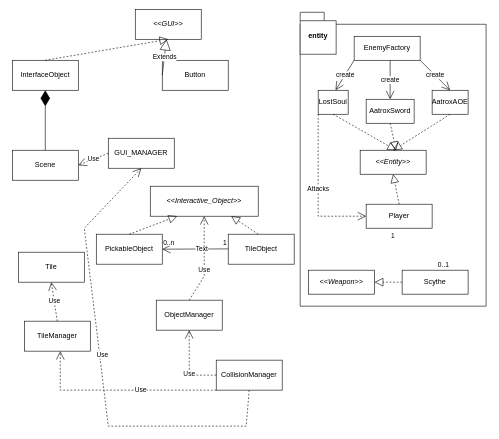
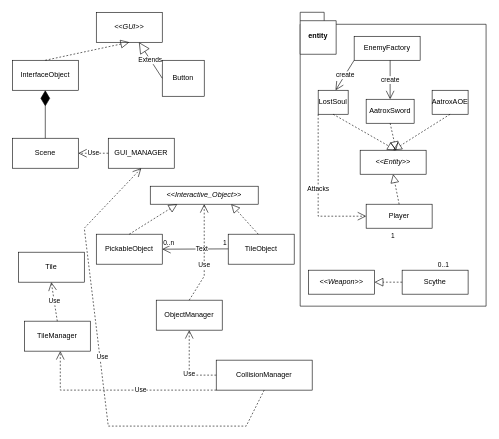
  <mxCell id="0" />
  <mxCell id="1" parent="0" />
  <mxCell id="2" value="EnemyFactory" style="html=1;whiteSpace=wrap;" vertex="1" parent="1"><mxGeometry x="590" y="60" width="110" height="40" as="geometry" /></mxCell>
  <mxCell id="3" value="&lt;i&gt;&amp;lt;&amp;lt;Entity&amp;gt;&amp;gt;&lt;/i&gt;" style="html=1;whiteSpace=wrap;" vertex="1" parent="1"><mxGeometry x="600" y="250" width="110" height="40" as="geometry" /></mxCell>
  <mxCell id="4" value="AatroxAOE" style="html=1;whiteSpace=wrap;" vertex="1" parent="1"><mxGeometry x="720" y="150" width="60" height="40" as="geometry" /></mxCell>
  <mxCell id="5" value="Player" style="html=1;whiteSpace=wrap;" vertex="1" parent="1"><mxGeometry x="610" y="340" width="110" height="40" as="geometry" /></mxCell>
  <mxCell id="6" value="Scythe" style="html=1;whiteSpace=wrap;" vertex="1" parent="1"><mxGeometry x="670" y="450" width="110" height="40" as="geometry" /></mxCell>
  <mxCell id="7" value="" style="endArrow=block;dashed=1;endFill=0;endSize=12;html=1;rounded=0;entryX=0.5;entryY=0;entryDx=0;entryDy=0;exitX=0.5;exitY=1;exitDx=0;exitDy=0;" edge="1" parent="1" source="4" target="3"><mxGeometry width="160" relative="1" as="geometry"><mxPoint x="690" y="220" as="sourcePoint" /><mxPoint x="880" y="130" as="targetPoint" /></mxGeometry></mxCell>
  <mxCell id="8" value="" style="endArrow=block;dashed=1;endFill=0;endSize=12;html=1;rounded=0;entryX=0.5;entryY=1;entryDx=0;entryDy=0;exitX=0.5;exitY=0;exitDx=0;exitDy=0;" edge="1" parent="1" source="5" target="3"><mxGeometry width="160" relative="1" as="geometry"><mxPoint x="725" y="340" as="sourcePoint" /><mxPoint x="485" y="290" as="targetPoint" /></mxGeometry></mxCell>
- <mxCell id="9" value="create" style="endArrow=open;endFill=1;endSize=12;html=1;rounded=0;entryX=0.5;entryY=0;entryDx=0;entryDy=0;exitX=1;exitY=1;exitDx=0;exitDy=0;" edge="1" parent="1" source="2" target="4"><mxGeometry width="160" relative="1" as="geometry"><mxPoint x="670" y="120" as="sourcePoint" /><mxPoint x="780" y="140" as="targetPoint" /></mxGeometry></mxCell>
  <mxCell id="10" value="AatroxSword" style="html=1;whiteSpace=wrap;" vertex="1" parent="1"><mxGeometry x="610" y="165" width="80" height="40" as="geometry" /></mxCell>
  <mxCell id="11" value="create" style="endArrow=open;endFill=1;endSize=12;html=1;rounded=0;entryX=0.5;entryY=0;entryDx=0;entryDy=0;exitX=1;exitY=1;exitDx=0;exitDy=0;" edge="1" parent="1" target="10"><mxGeometry width="160" relative="1" as="geometry"><mxPoint x="650" y="100" as="sourcePoint" /><mxPoint x="695" y="150" as="targetPoint" /></mxGeometry></mxCell>
  <mxCell id="12" value="LostSoul" style="html=1;whiteSpace=wrap;" vertex="1" parent="1"><mxGeometry x="530" y="150" width="50" height="40" as="geometry" /></mxCell>
  <mxCell id="13" value="create" style="endArrow=open;endFill=1;endSize=12;html=1;rounded=0;entryX=0.5;entryY=0;entryDx=0;entryDy=0;exitX=0;exitY=1;exitDx=0;exitDy=0;" edge="1" parent="1" source="2"><mxGeometry width="160" relative="1" as="geometry"><mxPoint x="514" y="100" as="sourcePoint" /><mxPoint x="559" y="150" as="targetPoint" /></mxGeometry></mxCell>
  <mxCell id="14" value="" style="endArrow=block;dashed=1;endFill=0;endSize=12;html=1;rounded=0;exitX=0.5;exitY=1;exitDx=0;exitDy=0;" edge="1" parent="1" source="10"><mxGeometry width="160" relative="1" as="geometry"><mxPoint x="755" y="200" as="sourcePoint" /><mxPoint x="660" y="250" as="targetPoint" /></mxGeometry></mxCell>
  <mxCell id="15" value="" style="endArrow=block;dashed=1;endFill=0;endSize=12;html=1;rounded=0;exitX=0.5;exitY=1;exitDx=0;exitDy=0;" edge="1" parent="1" source="12"><mxGeometry width="160" relative="1" as="geometry"><mxPoint x="765" y="210" as="sourcePoint" /><mxPoint x="660" y="250" as="targetPoint" /></mxGeometry></mxCell>
  <mxCell id="16" value="" style="endArrow=block;dashed=1;endFill=0;endSize=12;html=1;rounded=0;entryX=1;entryY=0.5;entryDx=0;entryDy=0;exitX=0;exitY=0.5;exitDx=0;exitDy=0;" edge="1" parent="1" source="6" target="21"><mxGeometry width="160" relative="1" as="geometry"><mxPoint x="755" y="230" as="sourcePoint" /><mxPoint x="665" y="290" as="targetPoint" /></mxGeometry></mxCell>
  <mxCell id="17" value="0..1" style="edgeLabel;resizable=0;html=1;align=left;verticalAlign=top;" connectable="0" vertex="1" parent="1"><mxGeometry x="727.63" y="427.68" as="geometry" /></mxCell>
  <mxCell id="18" value="1" style="edgeLabel;resizable=0;html=1;align=left;verticalAlign=top;" connectable="0" vertex="1" parent="1"><mxGeometry x="650" y="380" as="geometry" /></mxCell>
  <mxCell id="19" value="Attacks" style="endArrow=open;endSize=12;dashed=1;html=1;rounded=0;entryX=0;entryY=0.5;entryDx=0;entryDy=0;exitX=0;exitY=1;exitDx=0;exitDy=0;" edge="1" parent="1" source="12" target="5"><mxGeometry width="160" relative="1" as="geometry"><mxPoint x="440" y="230" as="sourcePoint" /><mxPoint x="540" y="240" as="targetPoint" /><Array as="points"><mxPoint x="530" y="360" /></Array></mxGeometry></mxCell>
  <mxCell id="20" value="" style="swimlane;startSize=0;" vertex="1" parent="1"><mxGeometry x="500" y="40" width="310" height="470" as="geometry" /></mxCell>
  <mxCell id="21" value="&lt;i&gt;&amp;lt;&amp;lt;Weapon&amp;gt;&amp;gt;&lt;/i&gt;" style="html=1;whiteSpace=wrap;" vertex="1" parent="20"><mxGeometry x="14" y="410" width="110" height="40" as="geometry" /></mxCell>
  <mxCell id="22" value="entity" style="shape=folder;fontStyle=1;spacingTop=10;tabWidth=40;tabHeight=14;tabPosition=left;html=1;whiteSpace=wrap;" vertex="1" parent="20"><mxGeometry y="-20" width="60" height="70" as="geometry" /></mxCell>
- <mxCell id="23" value="&lt;i&gt;&amp;lt;&amp;lt;GUI&amp;gt;&amp;gt;&lt;/i&gt;" style="html=1;whiteSpace=wrap;" vertex="1" parent="1"><mxGeometry x="225" y="15" width="110" height="50" as="geometry" /></mxCell>
+ <mxCell id="23" value="&lt;i&gt;&amp;lt;&amp;lt;GUI&amp;gt;&amp;gt;&lt;/i&gt;" style="html=1;whiteSpace=wrap;" vertex="1" parent="1"><mxGeometry x="160" y="20" width="110" height="50" as="geometry" /></mxCell>
  <mxCell id="24" value="InterfaceObject" style="html=1;whiteSpace=wrap;" vertex="1" parent="1"><mxGeometry y="100" width="110" height="50" as="geometry" x="20" /></mxCell>
- <mxCell id="25" value="Scene" style="html=1;whiteSpace=wrap;" vertex="1" parent="1"><mxGeometry x="20" y="250" width="110" height="50" as="geometry" /></mxCell>
+ <mxCell id="25" value="Scene" style="html=1;whiteSpace=wrap;" vertex="1" parent="1"><mxGeometry y="230" width="110" height="50" as="geometry" x="20" /></mxCell>
  <mxCell id="26" value="GUI_MANAGER" style="html=1;whiteSpace=wrap;" vertex="1" parent="1"><mxGeometry x="180" y="230" width="110" height="50" as="geometry" /></mxCell>
  <mxCell id="27" value="" style="endArrow=block;dashed=1;endFill=0;endSize=12;html=1;rounded=0;entryX=0.5;entryY=1;entryDx=0;entryDy=0;exitX=0.5;exitY=0;exitDx=0;exitDy=0;" edge="1" parent="1" source="24" target="23"><mxGeometry width="160" relative="1" as="geometry"><mxPoint x="120" y="330" as="sourcePoint" /><mxPoint x="280" y="330" as="targetPoint" /></mxGeometry></mxCell>
  <mxCell id="28" value="" style="endArrow=diamondThin;endFill=1;endSize=24;html=1;rounded=0;entryX=0.5;entryY=1;entryDx=0;entryDy=0;exitX=0.5;exitY=0;exitDx=0;exitDy=0;" edge="1" parent="1" source="25" target="24"><mxGeometry width="160" relative="1" as="geometry"><mxPoint x="110" y="460" as="sourcePoint" /><mxPoint x="160" y="330" as="targetPoint" /></mxGeometry></mxCell>
  <mxCell id="29" value="Use" style="endArrow=open;endSize=12;dashed=1;html=1;rounded=0;entryX=1;entryY=0.5;entryDx=0;entryDy=0;exitX=0;exitY=0.5;exitDx=0;exitDy=0;" edge="1" parent="1" source="26" target="25"><mxGeometry width="160" relative="1" as="geometry"><mxPoint x="120" y="330" as="sourcePoint" /><mxPoint x="280" y="330" as="targetPoint" /></mxGeometry></mxCell>
- <mxCell id="30" value="Button" style="html=1;whiteSpace=wrap;" vertex="1" parent="1"><mxGeometry x="270" y="100" width="110" height="50" as="geometry" /></mxCell>
+ <mxCell id="30" value="Button" style="html=1;whiteSpace=wrap;" vertex="1" parent="1"><mxGeometry x="270" y="100" width="70" height="60" as="geometry" /></mxCell>
  <mxCell id="31" value="Extends" style="endArrow=block;endSize=16;endFill=0;html=1;rounded=0;exitX=0;exitY=0.5;exitDx=0;exitDy=0;" edge="1" parent="1" source="30" target="23"><mxGeometry width="160" relative="1" as="geometry"><mxPoint x="80" y="380" as="sourcePoint" /><mxPoint x="240" y="380" as="targetPoint" /></mxGeometry></mxCell>
  <mxCell id="32" value="Tile" style="html=1;whiteSpace=wrap;" vertex="1" parent="1"><mxGeometry x="30" y="420" width="110" height="50" as="geometry" /></mxCell>
  <mxCell id="33" value="TileManager" style="html=1;whiteSpace=wrap;" vertex="1" parent="1"><mxGeometry x="40" y="535" width="110" height="50" as="geometry" /></mxCell>
  <mxCell id="34" value="Use" style="endArrow=open;endSize=12;dashed=1;html=1;rounded=0;exitX=0.5;exitY=0;exitDx=0;exitDy=0;entryX=0.5;entryY=1;entryDx=0;entryDy=0;" edge="1" parent="1" source="33" target="32"><mxGeometry width="160" relative="1" as="geometry"><mxPoint x="80" y="380" as="sourcePoint" /><mxPoint x="240" y="380" as="targetPoint" /></mxGeometry></mxCell>
- <mxCell id="35" value="&lt;i&gt;&amp;lt;&amp;lt;Interactive_Object&amp;gt;&amp;gt;&lt;/i&gt;" style="html=1;whiteSpace=wrap;" vertex="1" parent="1"><mxGeometry x="250" y="310" width="180" height="50" as="geometry" /></mxCell>
+ <mxCell id="35" value="&lt;i&gt;&amp;lt;&amp;lt;Interactive_Object&amp;gt;&amp;gt;&lt;/i&gt;" style="html=1;whiteSpace=wrap;" vertex="1" parent="1"><mxGeometry x="250" y="310" width="180" height="30" as="geometry" /></mxCell>
  <mxCell id="36" value="PickableObject" style="html=1;whiteSpace=wrap;" vertex="1" parent="1"><mxGeometry x="160" y="390" width="110" height="50" as="geometry" /></mxCell>
  <mxCell id="37" value="TileObject" style="html=1;whiteSpace=wrap;" vertex="1" parent="1"><mxGeometry x="380" y="390" width="110" height="50" as="geometry" /></mxCell>
  <mxCell id="38" value="" style="endArrow=open;endFill=1;endSize=12;html=1;rounded=0;" edge="1" parent="1"><mxGeometry width="160" relative="1" as="geometry"><mxPoint x="380" y="414.5" as="sourcePoint" /><mxPoint x="270" y="415" as="targetPoint" /></mxGeometry></mxCell>
  <mxCell id="39" value="Text" style="edgeLabel;html=1;align=center;verticalAlign=middle;resizable=0;points=[];" vertex="1" connectable="0" parent="38"><mxGeometry x="-0.197" y="-1" relative="1" as="geometry"><mxPoint as="offset" /></mxGeometry></mxCell>
  <mxCell id="40" value="&lt;span style=&quot;color: rgb(0, 0, 0); font-family: Helvetica; font-size: 11px; font-style: normal; font-variant-ligatures: normal; font-variant-caps: normal; font-weight: 400; letter-spacing: normal; orphans: 2; text-align: left; text-indent: 0px; text-transform: none; widows: 2; word-spacing: 0px; -webkit-text-stroke-width: 0px; background-color: rgb(255, 255, 255); text-decoration-thickness: initial; text-decoration-style: initial; text-decoration-color: initial; float: none; display: inline !important;&quot;&gt;1&lt;/span&gt;" style="text;whiteSpace=wrap;html=1;" vertex="1" parent="1"><mxGeometry x="370" y="390" width="50" height="40" as="geometry" /></mxCell>
  <mxCell id="41" value="&lt;span style=&quot;color: rgb(0, 0, 0); font-family: Helvetica; font-size: 11px; font-style: normal; font-variant-ligatures: normal; font-variant-caps: normal; font-weight: 400; letter-spacing: normal; orphans: 2; text-align: left; text-indent: 0px; text-transform: none; widows: 2; word-spacing: 0px; -webkit-text-stroke-width: 0px; background-color: rgb(255, 255, 255); text-decoration-thickness: initial; text-decoration-style: initial; text-decoration-color: initial; float: none; display: inline !important;&quot;&gt;0..n&lt;/span&gt;" style="text;whiteSpace=wrap;html=1;" vertex="1" parent="1"><mxGeometry x="270" y="390" width="50" height="40" as="geometry" /></mxCell>
  <mxCell id="42" value="" style="endArrow=block;dashed=1;endFill=0;endSize=12;html=1;rounded=0;entryX=0.25;entryY=1;entryDx=0;entryDy=0;exitX=0.5;exitY=0;exitDx=0;exitDy=0;" edge="1" parent="1" source="36" target="35"><mxGeometry width="160" relative="1" as="geometry"><mxPoint x="310" y="380" as="sourcePoint" /><mxPoint x="470" y="380" as="targetPoint" /></mxGeometry></mxCell>
  <mxCell id="43" value="" style="endArrow=block;dashed=1;endFill=0;endSize=12;html=1;rounded=0;entryX=0.75;entryY=1;entryDx=0;entryDy=0;exitX=0.455;exitY=0;exitDx=0;exitDy=0;exitPerimeter=0;" edge="1" parent="1" source="37" target="35"><mxGeometry width="160" relative="1" as="geometry"><mxPoint x="310" y="380" as="sourcePoint" /><mxPoint x="470" y="380" as="targetPoint" /></mxGeometry></mxCell>
  <mxCell id="44" value="ObjectManager" style="html=1;whiteSpace=wrap;" vertex="1" parent="1"><mxGeometry x="260" y="500" width="110" height="50" as="geometry" /></mxCell>
  <mxCell id="45" value="Use" style="endArrow=open;endSize=12;dashed=1;html=1;rounded=0;entryX=0.5;entryY=1;entryDx=0;entryDy=0;exitX=0.5;exitY=0;exitDx=0;exitDy=0;" edge="1" parent="1" source="44" target="35"><mxGeometry x="-0.223" width="160" relative="1" as="geometry"><mxPoint x="190" y="265" as="sourcePoint" /><mxPoint x="140" y="265" as="targetPoint" /><Array as="points"><mxPoint x="340" y="460" /></Array><mxPoint as="offset" /></mxGeometry></mxCell>
- <mxCell id="46" value="CollisionManager" style="html=1;whiteSpace=wrap;" vertex="1" parent="1"><mxGeometry x="360" y="600" width="110" height="50" as="geometry" /></mxCell>
+ <mxCell id="46" value="CollisionManager" style="html=1;whiteSpace=wrap;" vertex="1" parent="1"><mxGeometry x="360" y="600" width="160" height="50" as="geometry" /></mxCell>
  <mxCell id="47" value="Use" style="endArrow=open;endSize=12;dashed=1;html=1;rounded=0;entryX=0.5;entryY=1;entryDx=0;entryDy=0;exitX=0;exitY=0.5;exitDx=0;exitDy=0;" edge="1" parent="1" source="46" target="44"><mxGeometry x="-0.223" width="160" relative="1" as="geometry"><mxPoint x="302.5" y="695" as="sourcePoint" /><mxPoint x="327.5" y="555" as="targetPoint" /><Array as="points"><mxPoint x="315" y="625" /></Array><mxPoint as="offset" /></mxGeometry></mxCell>
  <mxCell id="48" value="Use" style="endArrow=open;endSize=12;dashed=1;html=1;rounded=0;entryX=0.5;entryY=1;entryDx=0;entryDy=0;exitX=0;exitY=1;exitDx=0;exitDy=0;" edge="1" parent="1" source="46"><mxGeometry x="-0.223" width="160" relative="1" as="geometry"><mxPoint x="145" y="660" as="sourcePoint" /><mxPoint x="100" y="585" as="targetPoint" /><Array as="points"><mxPoint x="100" y="650" /></Array><mxPoint as="offset" /></mxGeometry></mxCell>
  <mxCell id="49" value="Use" style="endArrow=open;endSize=12;dashed=1;html=1;rounded=0;entryX=0.5;entryY=1;entryDx=0;entryDy=0;exitX=0.5;exitY=1;exitDx=0;exitDy=0;" edge="1" parent="1" source="46" target="26"><mxGeometry x="0.077" y="-3" width="160" relative="1" as="geometry"><mxPoint x="370" y="660" as="sourcePoint" /><mxPoint x="110" y="595" as="targetPoint" /><Array as="points"><mxPoint x="410" y="710" /><mxPoint x="180" y="710" /><mxPoint x="140" y="380" /></Array><mxPoint x="1" as="offset" /></mxGeometry></mxCell>
